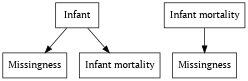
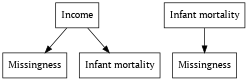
  digraph {
    fontname="PT Serif"
    node [shape=box fontname="PT Serif"]
    edge [fontname="PT Serif"]
-   n1 [label=Infant]
+   n1 [label=Income]
    n2 [label=Missingness]
    n3 [label="Infant mortality"]
    n4 [label="Infant mortality"]
    n5 [label=Missingness]
    n1 -> n2
    n1 -> n3
    n4 -> n5
  }
